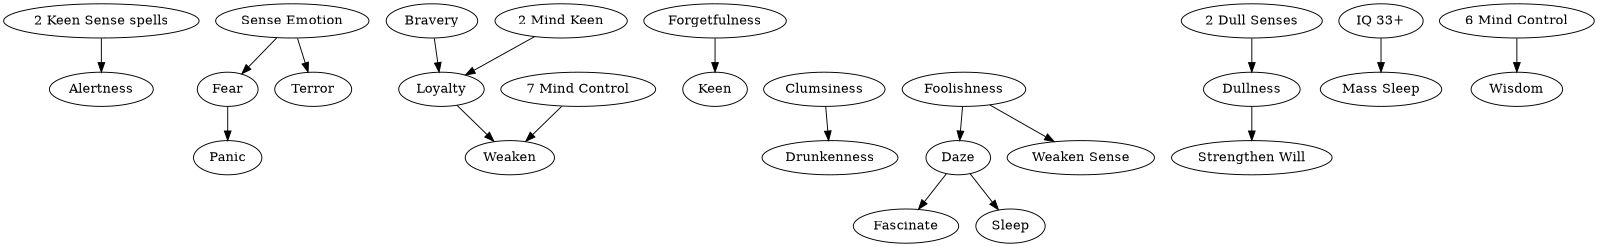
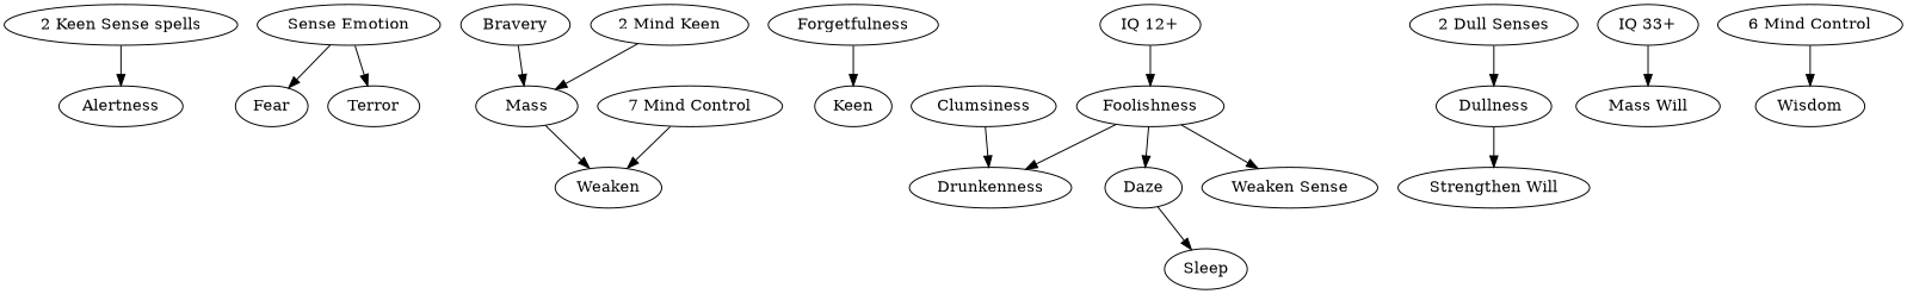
  digraph {
    "2 Keen Sense spells"
    Alertness
    Fear
-   Panic
    Bravery
-   Loyalty
+   Loyalty [label=Mass]
    n7 [label=Weaken]
    "7 Mind Control"
    n9 [label=Keen]
    Forgetfulness
    Foolishness
    Daze
    Drunkenness
    n14 [label="Weaken Sense"]
-   Fascinate
    Sleep
    Clumsiness
    "2 Dull Senses"
    Dullness
    "Strengthen Will"
    "Sense Emotion"
    Terror
+   "IQ 12+"
    n24 [label="2 Mind Keen"]
    n25 [label="IQ 33+"]
-   "Mass Sleep"
+   "Mass Sleep" [label="Mass Will"]
    "6 Mind Control"
    Wisdom
    "2 Keen Sense spells" -> Alertness
-   Fear -> Panic
    Bravery -> Loyalty
    Loyalty -> n7
    "7 Mind Control" -> n7
    Forgetfulness -> n9
    Foolishness -> Daze
+   Foolishness -> Drunkenness
    Foolishness -> n14
-   Daze -> Fascinate
    Daze -> Sleep
    Clumsiness -> Drunkenness
    "2 Dull Senses" -> Dullness
    Dullness -> "Strengthen Will"
    "Sense Emotion" -> Fear
    "Sense Emotion" -> Terror
+   "IQ 12+" -> Foolishness
    n24 -> Loyalty
    n25 -> "Mass Sleep"
    "6 Mind Control" -> Wisdom
  }
